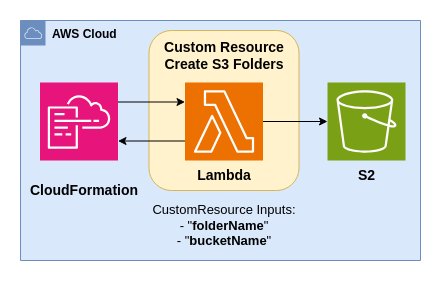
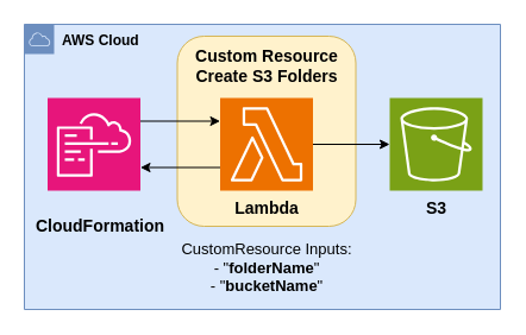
  <mxCell id="0" />
  <mxCell id="1" parent="0" />
  <mxCell id="2" value="AWS Cloud" style="sketch=0;outlineConnect=0;html=1;whiteSpace=wrap;fontSize=12;fontStyle=1;shape=mxgraph.aws4.group;grIcon=mxgraph.aws4.group_aws_cloud;strokeColor=#6c8ebf;fillColor=#dae8fc;verticalAlign=top;align=left;spacingLeft=30;dashed=0;" vertex="1" parent="1"><mxGeometry x="20" y="20" width="400" height="240" as="geometry" /></mxCell>
  <mxCell id="3" value="" style="rounded=1;whiteSpace=wrap;html=1;fillColor=#fff2cc;strokeColor=#d6b656;fontStyle=1" vertex="1" parent="1"><mxGeometry x="148.5" y="30" width="150" height="160" as="geometry" /></mxCell>
  <mxCell id="4" style="edgeStyle=orthogonalEdgeStyle;rounded=0;orthogonalLoop=1;jettySize=auto;html=1;exitX=1;exitY=0.25;exitDx=0;exitDy=0;exitPerimeter=0;entryX=0;entryY=0.25;entryDx=0;entryDy=0;entryPerimeter=0;fontStyle=1" edge="1" parent="1" source="5" target="9"><mxGeometry relative="1" as="geometry" /></mxCell>
  <mxCell id="5" value="" style="sketch=0;points=[[0,0,0],[0.25,0,0],[0.5,0,0],[0.75,0,0],[1,0,0],[0,1,0],[0.25,1,0],[0.5,1,0],[0.75,1,0],[1,1,0],[0,0.25,0],[0,0.5,0],[0,0.75,0],[1,0.25,0],[1,0.5,0],[1,0.75,0]];points=[[0,0,0],[0.25,0,0],[0.5,0,0],[0.75,0,0],[1,0,0],[0,1,0],[0.25,1,0],[0.5,1,0],[0.75,1,0],[1,1,0],[0,0.25,0],[0,0.5,0],[0,0.75,0],[1,0.25,0],[1,0.5,0],[1,0.75,0]];outlineConnect=0;fontColor=#232F3E;fillColor=#E7157B;strokeColor=#ffffff;dashed=0;verticalLabelPosition=bottom;verticalAlign=top;align=center;html=1;fontSize=12;fontStyle=1;aspect=fixed;shape=mxgraph.aws4.resourceIcon;resIcon=mxgraph.aws4.cloudformation;" vertex="1" parent="1"><mxGeometry x="39.5" y="82" width="78" height="78" as="geometry" /></mxCell>
  <mxCell id="6" value="CloudFormation" style="text;html=1;strokeColor=none;fillColor=none;align=center;verticalAlign=middle;whiteSpace=wrap;rounded=0;fontSize=14;fontStyle=1" vertex="1" parent="1"><mxGeometry x="37.5" y="175" width="92" height="30" as="geometry" /></mxCell>
  <mxCell id="7" style="edgeStyle=orthogonalEdgeStyle;rounded=0;orthogonalLoop=1;jettySize=auto;html=1;exitX=0;exitY=0.75;exitDx=0;exitDy=0;exitPerimeter=0;entryX=1;entryY=0.75;entryDx=0;entryDy=0;entryPerimeter=0;fontStyle=1" edge="1" parent="1" source="9" target="5"><mxGeometry relative="1" as="geometry" /></mxCell>
  <mxCell id="8" style="edgeStyle=orthogonalEdgeStyle;rounded=0;orthogonalLoop=1;jettySize=auto;html=1;exitX=1;exitY=0.5;exitDx=0;exitDy=0;exitPerimeter=0;entryX=0;entryY=0.5;entryDx=0;entryDy=0;entryPerimeter=0;fontStyle=1" edge="1" parent="1" source="9" target="10"><mxGeometry relative="1" as="geometry" /></mxCell>
  <mxCell id="9" value="" style="sketch=0;points=[[0,0,0],[0.25,0,0],[0.5,0,0],[0.75,0,0],[1,0,0],[0,1,0],[0.25,1,0],[0.5,1,0],[0.75,1,0],[1,1,0],[0,0.25,0],[0,0.5,0],[0,0.75,0],[1,0.25,0],[1,0.5,0],[1,0.75,0]];outlineConnect=0;fontColor=#232F3E;fillColor=#ED7100;strokeColor=#ffffff;dashed=0;verticalLabelPosition=bottom;verticalAlign=top;align=center;html=1;fontSize=12;fontStyle=1;aspect=fixed;shape=mxgraph.aws4.resourceIcon;resIcon=mxgraph.aws4.lambda;" vertex="1" parent="1"><mxGeometry x="184.5" y="82" width="78" height="78" as="geometry" /></mxCell>
  <mxCell id="10" value="" style="sketch=0;points=[[0,0,0],[0.25,0,0],[0.5,0,0],[0.75,0,0],[1,0,0],[0,1,0],[0.25,1,0],[0.5,1,0],[0.75,1,0],[1,1,0],[0,0.25,0],[0,0.5,0],[0,0.75,0],[1,0.25,0],[1,0.5,0],[1,0.75,0]];outlineConnect=0;fontColor=#232F3E;fillColor=#7AA116;strokeColor=#ffffff;dashed=0;verticalLabelPosition=bottom;verticalAlign=top;align=center;html=1;fontSize=12;fontStyle=1;aspect=fixed;shape=mxgraph.aws4.resourceIcon;resIcon=mxgraph.aws4.s3;" vertex="1" parent="1"><mxGeometry x="327" y="82" width="78" height="78" as="geometry" /></mxCell>
- <mxCell id="11" value="S2" style="text;html=1;strokeColor=none;fillColor=none;align=center;verticalAlign=middle;whiteSpace=wrap;rounded=0;fontSize=14;fontStyle=1" vertex="1" parent="1"><mxGeometry x="347.5" y="160" width="37" height="30" as="geometry" /></mxCell>
+ <mxCell id="11" value="S3" style="text;html=1;strokeColor=none;fillColor=none;align=center;verticalAlign=middle;whiteSpace=wrap;rounded=0;fontSize=14;fontStyle=1" vertex="1" parent="1"><mxGeometry x="347.5" y="160" width="37" height="30" as="geometry" /></mxCell>
  <mxCell id="12" value="Lambda" style="text;html=1;strokeColor=none;fillColor=none;align=center;verticalAlign=middle;whiteSpace=wrap;rounded=0;fontSize=14;fontStyle=1" vertex="1" parent="1"><mxGeometry x="178" y="160" width="92" height="30" as="geometry" /></mxCell>
  <mxCell id="13" value="Custom Resource Create S3 Folders&lt;br style=&quot;font-size: 14px;&quot;&gt;" style="text;html=1;strokeColor=none;fillColor=none;align=center;verticalAlign=middle;whiteSpace=wrap;rounded=0;fontSize=14;fontStyle=1" vertex="1" parent="1"><mxGeometry x="158.5" y="40" width="130" height="30" as="geometry" /></mxCell>
  <mxCell id="14" value="CustomResource Inputs:&lt;br style=&quot;font-size: 13px;&quot;&gt;- &quot;&lt;b&gt;folderName&lt;/b&gt;&quot;&lt;br style=&quot;font-size: 13px;&quot;&gt;- &quot;&lt;b&gt;bucketName&lt;/b&gt;&quot;" style="text;html=1;strokeColor=none;fillColor=none;align=center;verticalAlign=middle;whiteSpace=wrap;rounded=0;fontSize=13;fontStyle=0" vertex="1" parent="1"><mxGeometry x="143.5" y="200" width="160" height="50" as="geometry" /></mxCell>
